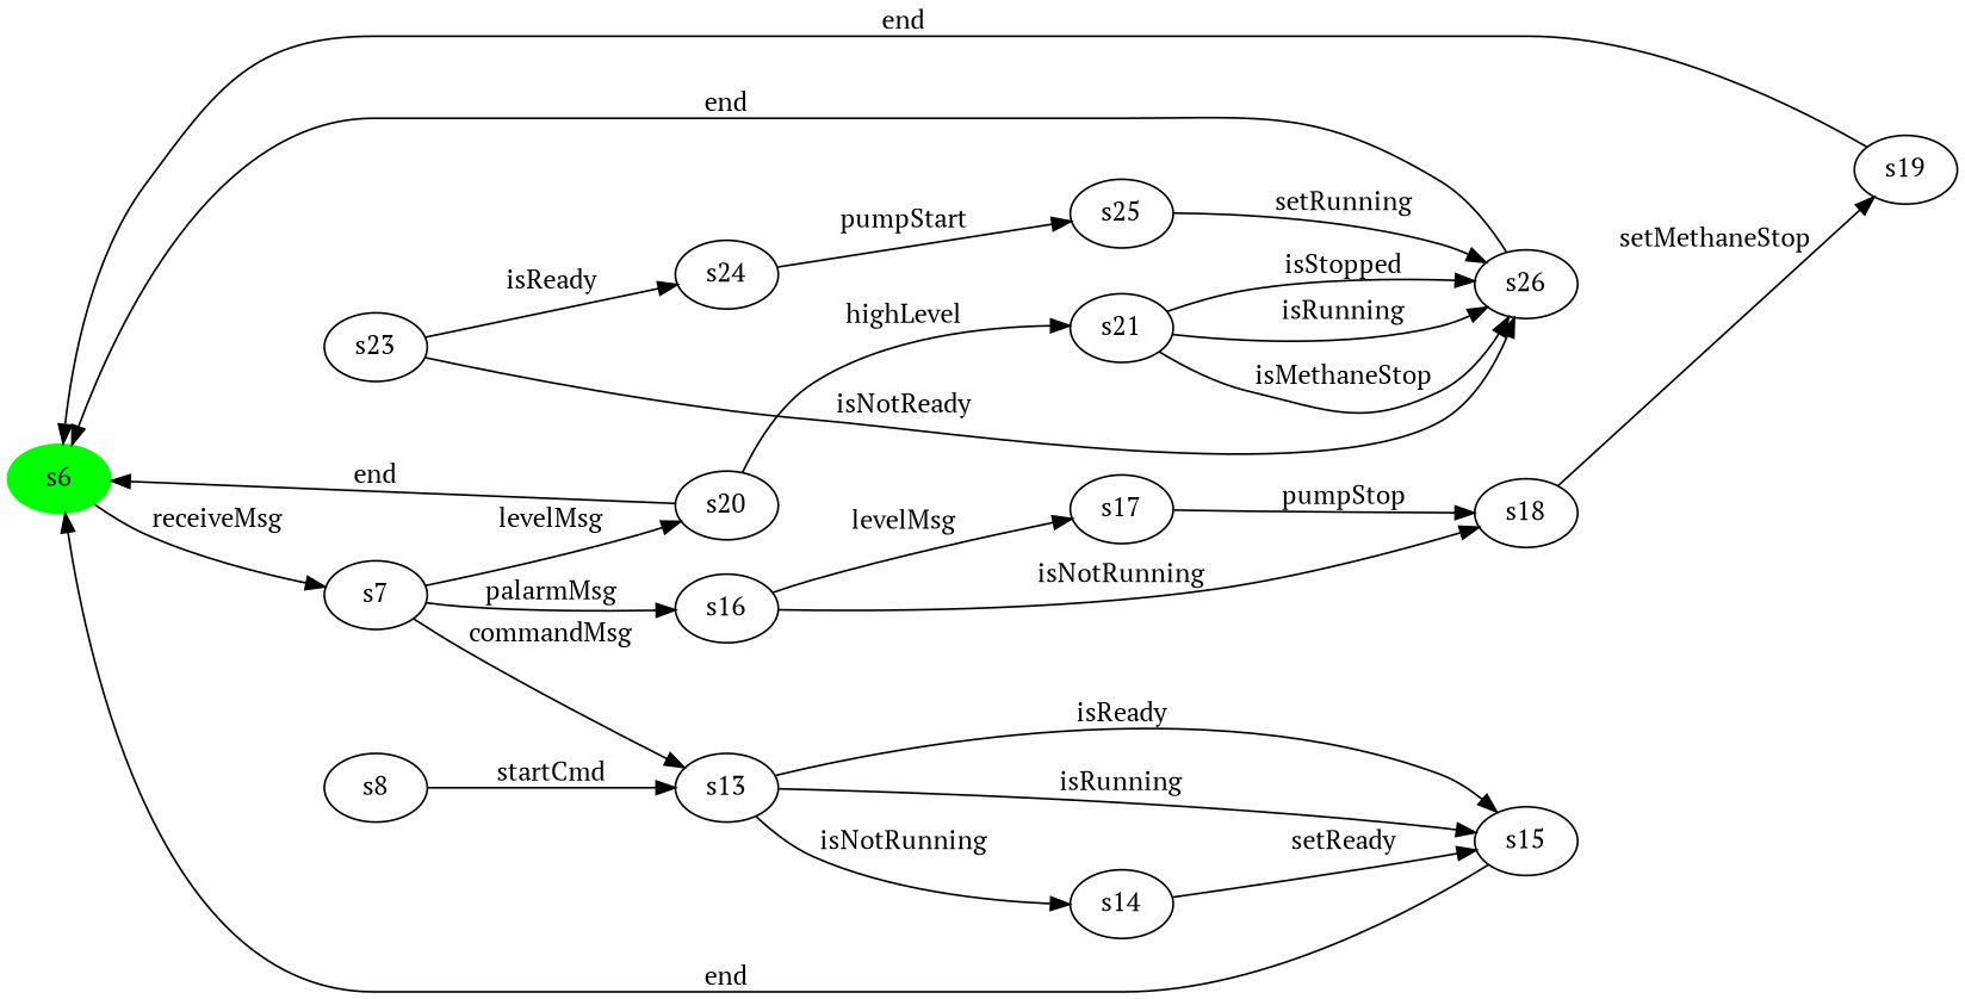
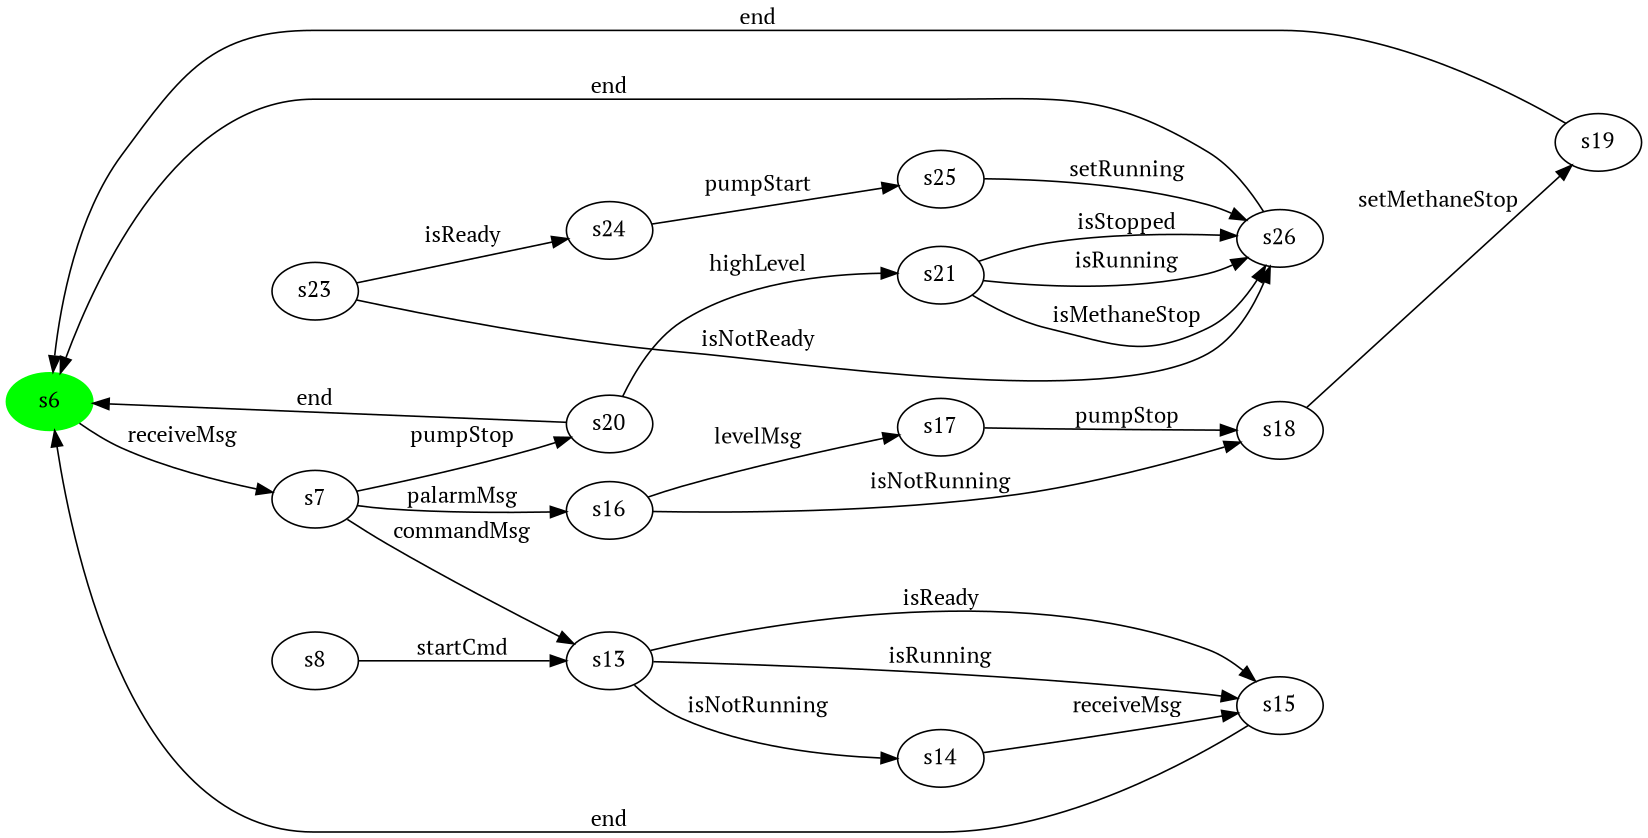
  digraph {
    fontname="PT Serif"
    rankdir=LR
    node [fontname="PT Serif"]
    edge [fontname="PT Serif"]
    n1 [color=green label=s6 style=filled]
    n2 [label=s7]
    n3 [label=s16]
    n4 [label=s20]
    n5 [label=s13]
    n6 [label=s17]
    n7 [label=s18]
    n8 [label=s21]
    n9 [label=s8]
    n10 [label=s19]
    n11 [label=s26]
    n12 [label=s15]
    n13 [label=s14]
    n14 [label=s23]
    n15 [label=s24]
    n16 [label=s25]
    n1 -> n2 [label=" receiveMsg "]
    n2 -> n3 [label=" palarmMsg "]
-   n2 -> n4 [label=" levelMsg "]
+   n2 -> n4 [label=" pumpStop "]
    n2 -> n5 [label=" commandMsg "]
    n3 -> n6 [label=" levelMsg "]
    n3 -> n7 [label=" isNotRunning "]
    n4 -> n1 [label=" end "]
    n4 -> n8 [label=" highLevel "]
    n5 -> n12 [label=" isReady "]
    n5 -> n12 [label=" isRunning "]
    n5 -> n13 [label=" isNotRunning "]
    n6 -> n7 [label=" pumpStop "]
    n7 -> n10 [label=" setMethaneStop "]
    n8 -> n11 [label=" isMethaneStop "]
    n8 -> n11 [label=" isStopped "]
    n8 -> n11 [label=" isRunning "]
    n9 -> n5 [label=" startCmd "]
    n10 -> n1 [label=" end "]
    n11 -> n1 [label=" end "]
    n12 -> n1 [label=" end "]
-   n13 -> n12 [label=" setReady "]
+   n13 -> n12 [label=" receiveMsg "]
    n14 -> n11 [label=" isNotReady "]
    n14 -> n15 [label=" isReady "]
    n15 -> n16 [label=" pumpStart "]
    n16 -> n11 [label=" setRunning "]
  }
